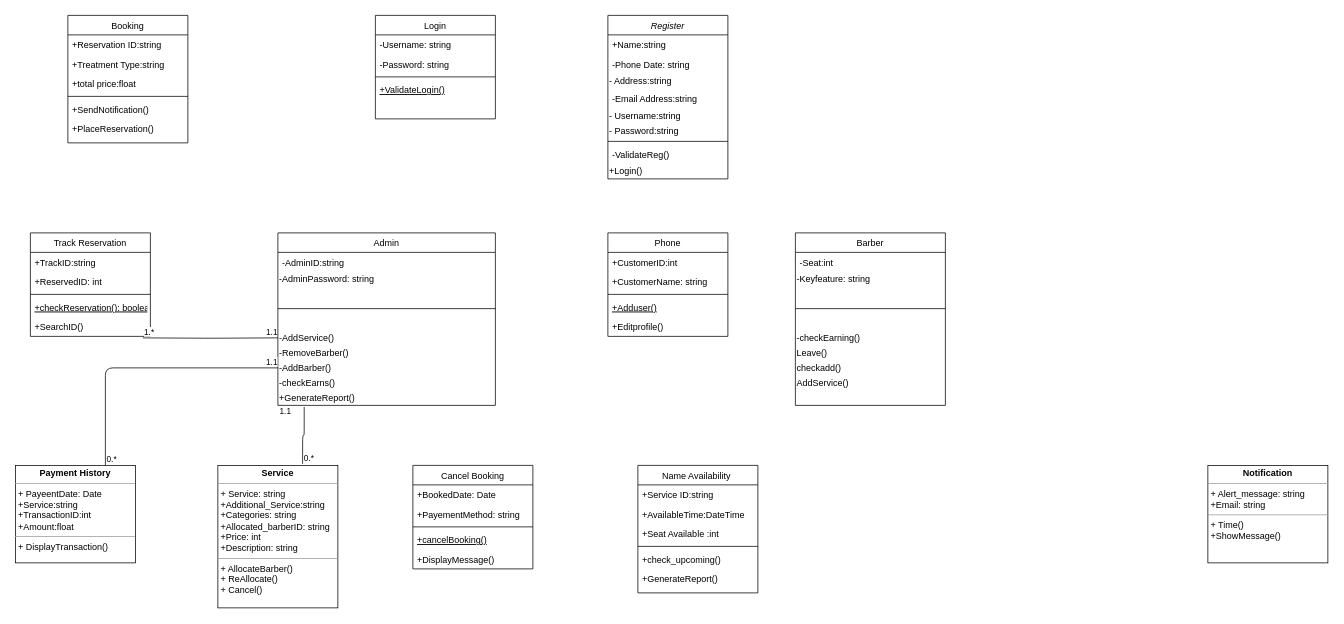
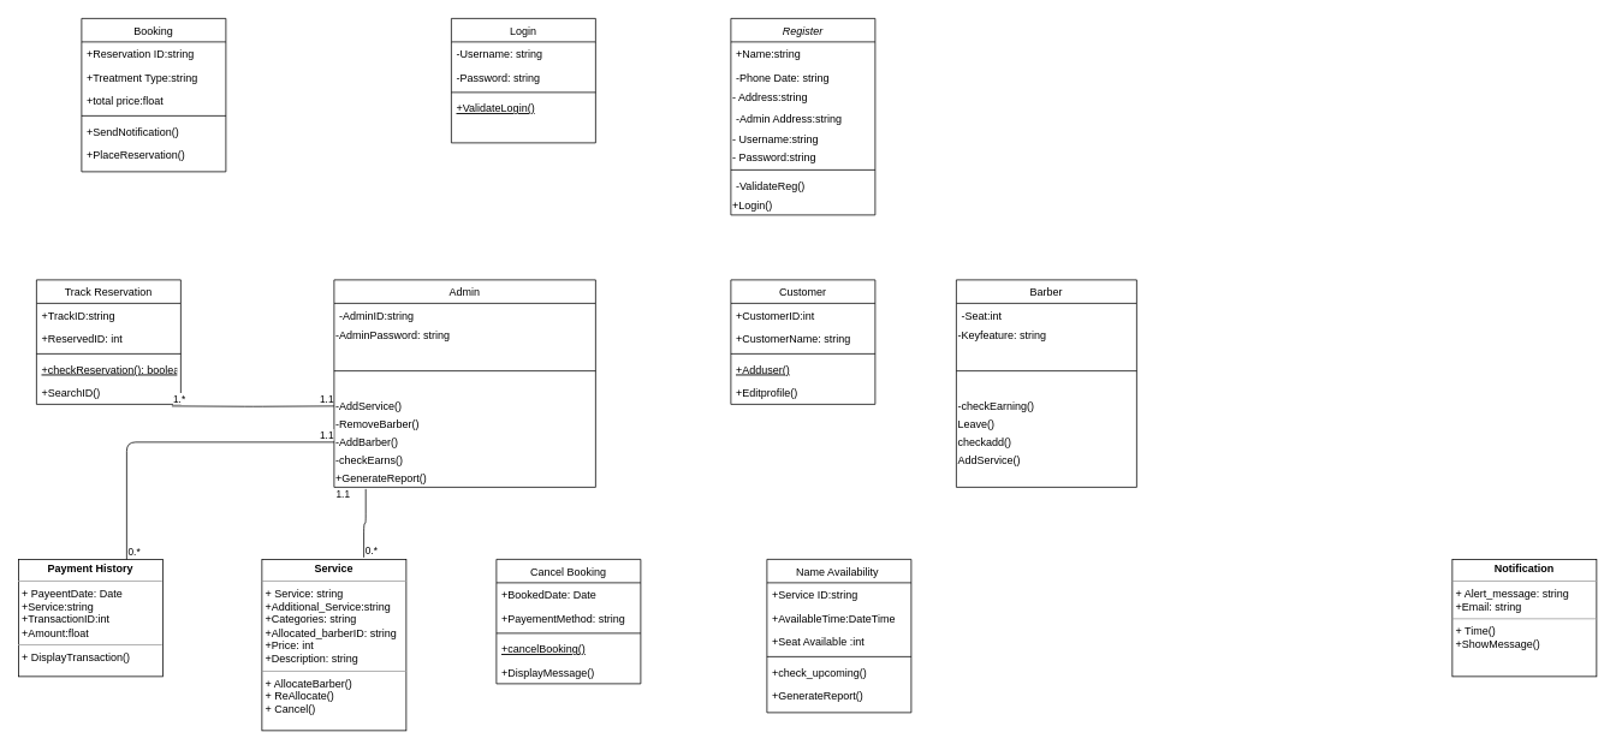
  <mxCell id="0" />
  <mxCell id="1" parent="0" />
  <mxCell id="2" value="Track Reservation" style="swimlane;fontStyle=0;align=center;verticalAlign=top;childLayout=stackLayout;horizontal=1;startSize=26;horizontalStack=0;resizeParent=1;resizeLast=0;collapsible=1;marginBottom=0;rounded=0;shadow=0;strokeWidth=1;" parent="1" vertex="1"><mxGeometry x="40" y="310" width="160" height="138" as="geometry"><mxRectangle x="130" y="380" width="160" height="26" as="alternateBounds" /></mxGeometry></mxCell>
  <mxCell id="3" value="+TrackID:string" style="text;align=left;verticalAlign=top;spacingLeft=4;spacingRight=4;overflow=hidden;rotatable=0;points=[[0,0.5],[1,0.5]];portConstraint=eastwest;" parent="2" vertex="1"><mxGeometry y="26" width="160" height="26" as="geometry" /></mxCell>
  <mxCell id="4" value="+ReservedID: int" style="text;align=left;verticalAlign=top;spacingLeft=4;spacingRight=4;overflow=hidden;rotatable=0;points=[[0,0.5],[1,0.5]];portConstraint=eastwest;rounded=0;shadow=0;html=0;" parent="2" vertex="1"><mxGeometry y="52" width="160" height="26" as="geometry" /></mxCell>
  <mxCell id="5" value="" style="line;html=1;strokeWidth=1;align=left;verticalAlign=middle;spacingTop=-1;spacingLeft=3;spacingRight=3;rotatable=0;labelPosition=right;points=[];portConstraint=eastwest;" parent="2" vertex="1"><mxGeometry y="78" width="160" height="8" as="geometry" /></mxCell>
  <mxCell id="6" value="+checkReservation(): boolean" style="text;align=left;verticalAlign=top;spacingLeft=4;spacingRight=4;overflow=hidden;rotatable=0;points=[[0,0.5],[1,0.5]];portConstraint=eastwest;fontStyle=4" parent="2" vertex="1"><mxGeometry y="86" width="160" height="26" as="geometry" /></mxCell>
  <mxCell id="7" value="+SearchID()" style="text;align=left;verticalAlign=top;spacingLeft=4;spacingRight=4;overflow=hidden;rotatable=0;points=[[0,0.5],[1,0.5]];portConstraint=eastwest;" parent="2" vertex="1"><mxGeometry y="112" width="160" height="26" as="geometry" /></mxCell>
  <mxCell id="8" value="" style="endArrow=none;html=1;edgeStyle=orthogonalEdgeStyle;entryX=0;entryY=0.5;entryDx=0;entryDy=0;entryPerimeter=0;" edge="1" parent="1" target="38"><mxGeometry relative="1" as="geometry"><mxPoint x="190" y="450" as="sourcePoint" /><mxPoint x="320" y="450" as="targetPoint" /></mxGeometry></mxCell>
  <mxCell id="9" value="1.*" style="edgeLabel;resizable=0;html=1;align=left;verticalAlign=bottom;" connectable="0" vertex="1" parent="8"><mxGeometry x="-1" relative="1" as="geometry" /></mxCell>
  <mxCell id="10" value="1.1" style="edgeLabel;resizable=0;html=1;align=right;verticalAlign=bottom;" connectable="0" vertex="1" parent="8"><mxGeometry x="1" relative="1" as="geometry" /></mxCell>
  <mxCell id="11" value="Booking" style="swimlane;fontStyle=0;align=center;verticalAlign=top;childLayout=stackLayout;horizontal=1;startSize=26;horizontalStack=0;resizeParent=1;resizeLast=0;collapsible=1;marginBottom=0;rounded=0;shadow=0;strokeWidth=1;" parent="1" vertex="1"><mxGeometry x="90" y="20" width="160" height="170" as="geometry"><mxRectangle x="550" y="140" width="160" height="26" as="alternateBounds" /></mxGeometry></mxCell>
  <mxCell id="12" value="+Reservation ID:string" style="text;align=left;verticalAlign=top;spacingLeft=4;spacingRight=4;overflow=hidden;rotatable=0;points=[[0,0.5],[1,0.5]];portConstraint=eastwest;" vertex="1" parent="11"><mxGeometry y="26" width="160" height="26" as="geometry" /></mxCell>
  <mxCell id="13" value="+Treatment Type:string" style="text;align=left;verticalAlign=top;spacingLeft=4;spacingRight=4;overflow=hidden;rotatable=0;points=[[0,0.5],[1,0.5]];portConstraint=eastwest;" parent="11" vertex="1"><mxGeometry y="52" width="160" height="26" as="geometry" /></mxCell>
  <mxCell id="14" value="+total price:float" style="text;align=left;verticalAlign=top;spacingLeft=4;spacingRight=4;overflow=hidden;rotatable=0;points=[[0,0.5],[1,0.5]];portConstraint=eastwest;rounded=0;shadow=0;html=0;" parent="11" vertex="1"><mxGeometry y="78" width="160" height="26" as="geometry" /></mxCell>
  <mxCell id="15" value="" style="line;html=1;strokeWidth=1;align=left;verticalAlign=middle;spacingTop=-1;spacingLeft=3;spacingRight=3;rotatable=0;labelPosition=right;points=[];portConstraint=eastwest;" parent="11" vertex="1"><mxGeometry y="104" width="160" height="8" as="geometry" /></mxCell>
  <mxCell id="16" value="+SendNotification()" style="text;align=left;verticalAlign=top;spacingLeft=4;spacingRight=4;overflow=hidden;rotatable=0;points=[[0,0.5],[1,0.5]];portConstraint=eastwest;" parent="11" vertex="1"><mxGeometry y="112" width="160" height="26" as="geometry" /></mxCell>
  <mxCell id="17" value="+PlaceReservation()" style="text;align=left;verticalAlign=top;spacingLeft=4;spacingRight=4;overflow=hidden;rotatable=0;points=[[0,0.5],[1,0.5]];portConstraint=eastwest;" parent="11" vertex="1"><mxGeometry y="138" width="160" height="26" as="geometry" /></mxCell>
  <mxCell id="18" value="Login" style="swimlane;fontStyle=0;align=center;verticalAlign=top;childLayout=stackLayout;horizontal=1;startSize=26;horizontalStack=0;resizeParent=1;resizeLast=0;collapsible=1;marginBottom=0;rounded=0;shadow=0;strokeWidth=1;" vertex="1" parent="1"><mxGeometry x="500" y="20" width="160" height="138" as="geometry"><mxRectangle x="130" y="380" width="160" height="26" as="alternateBounds" /></mxGeometry></mxCell>
  <mxCell id="19" value="-Username: string" style="text;align=left;verticalAlign=top;spacingLeft=4;spacingRight=4;overflow=hidden;rotatable=0;points=[[0,0.5],[1,0.5]];portConstraint=eastwest;" vertex="1" parent="18"><mxGeometry y="26" width="160" height="26" as="geometry" /></mxCell>
  <mxCell id="20" value="-Password: string" style="text;align=left;verticalAlign=top;spacingLeft=4;spacingRight=4;overflow=hidden;rotatable=0;points=[[0,0.5],[1,0.5]];portConstraint=eastwest;rounded=0;shadow=0;html=0;" vertex="1" parent="18"><mxGeometry y="52" width="160" height="26" as="geometry" /></mxCell>
  <mxCell id="21" value="" style="line;html=1;strokeWidth=1;align=left;verticalAlign=middle;spacingTop=-1;spacingLeft=3;spacingRight=3;rotatable=0;labelPosition=right;points=[];portConstraint=eastwest;" vertex="1" parent="18"><mxGeometry y="78" width="160" height="8" as="geometry" /></mxCell>
  <mxCell id="22" value="+ValidateLogin()" style="text;align=left;verticalAlign=top;spacingLeft=4;spacingRight=4;overflow=hidden;rotatable=0;points=[[0,0.5],[1,0.5]];portConstraint=eastwest;fontStyle=4" vertex="1" parent="18"><mxGeometry y="86" width="160" height="26" as="geometry" /></mxCell>
  <mxCell id="23" value="Register" style="swimlane;fontStyle=2;align=center;verticalAlign=top;childLayout=stackLayout;horizontal=1;startSize=26;horizontalStack=0;resizeParent=1;resizeLast=0;collapsible=1;marginBottom=0;rounded=0;shadow=0;strokeWidth=1;" vertex="1" parent="1"><mxGeometry x="810" y="20" width="160" height="218" as="geometry"><mxRectangle x="230" y="140" width="160" height="26" as="alternateBounds" /></mxGeometry></mxCell>
  <mxCell id="24" value="+Name:string" style="text;align=left;verticalAlign=top;spacingLeft=4;spacingRight=4;overflow=hidden;rotatable=0;points=[[0,0.5],[1,0.5]];portConstraint=eastwest;" vertex="1" parent="23"><mxGeometry y="26" width="160" height="26" as="geometry" /></mxCell>
  <mxCell id="25" value="-Phone Date: string" style="text;align=left;verticalAlign=top;spacingLeft=4;spacingRight=4;overflow=hidden;rotatable=0;points=[[0,0.5],[1,0.5]];portConstraint=eastwest;rounded=0;shadow=0;html=0;" vertex="1" parent="23"><mxGeometry y="52" width="160" height="26" as="geometry" /></mxCell>
  <mxCell id="26" value="&lt;div style=&quot;text-align: justify&quot;&gt;&lt;span&gt;- Address:string&lt;/span&gt;&lt;/div&gt;" style="text;html=1;strokeColor=none;fillColor=none;align=left;verticalAlign=middle;whiteSpace=wrap;rounded=0;" vertex="1" parent="23"><mxGeometry y="78" width="160" height="20" as="geometry" /></mxCell>
- <mxCell id="27" value="-Email Address:string" style="text;align=left;verticalAlign=top;spacingLeft=4;spacingRight=4;overflow=hidden;rotatable=0;points=[[0,0.5],[1,0.5]];portConstraint=eastwest;rounded=0;shadow=0;html=0;" vertex="1" parent="23"><mxGeometry y="98" width="160" height="26" as="geometry" /></mxCell>
+ <mxCell id="27" value="-Admin Address:string" style="text;align=left;verticalAlign=top;spacingLeft=4;spacingRight=4;overflow=hidden;rotatable=0;points=[[0,0.5],[1,0.5]];portConstraint=eastwest;rounded=0;shadow=0;html=0;" vertex="1" parent="23"><mxGeometry y="98" width="160" height="26" as="geometry" /></mxCell>
  <mxCell id="28" value="- Username:string" style="text;html=1;strokeColor=none;fillColor=none;align=left;verticalAlign=middle;whiteSpace=wrap;rounded=0;" vertex="1" parent="23"><mxGeometry y="124" width="160" height="20" as="geometry" /></mxCell>
  <mxCell id="29" value="&lt;div&gt;&lt;span&gt;- Password:string&lt;/span&gt;&lt;/div&gt;" style="text;html=1;strokeColor=none;fillColor=none;align=left;verticalAlign=middle;whiteSpace=wrap;rounded=0;" vertex="1" parent="23"><mxGeometry y="144" width="160" height="20" as="geometry" /></mxCell>
  <mxCell id="30" value="" style="line;html=1;strokeWidth=1;align=left;verticalAlign=middle;spacingTop=-1;spacingLeft=3;spacingRight=3;rotatable=0;labelPosition=right;points=[];portConstraint=eastwest;" vertex="1" parent="23"><mxGeometry y="164" width="160" height="8" as="geometry" /></mxCell>
  <mxCell id="31" value="-ValidateReg()" style="text;align=left;verticalAlign=top;spacingLeft=4;spacingRight=4;overflow=hidden;rotatable=0;points=[[0,0.5],[1,0.5]];portConstraint=eastwest;" vertex="1" parent="23"><mxGeometry y="172" width="160" height="26" as="geometry" /></mxCell>
  <mxCell id="32" value="+Login()" style="text;html=1;strokeColor=none;fillColor=none;align=left;verticalAlign=middle;whiteSpace=wrap;rounded=0;" vertex="1" parent="23"><mxGeometry y="198" width="160" height="20" as="geometry" /></mxCell>
  <mxCell id="33" value="&lt;p style=&quot;margin: 0px ; margin-top: 4px ; text-align: center&quot;&gt;&lt;b&gt;Payment History&lt;/b&gt;&lt;/p&gt;&lt;hr size=&quot;1&quot;&gt;&lt;p style=&quot;margin: 0px ; margin-left: 4px&quot;&gt;+ PayeentDate: Date&lt;/p&gt;&lt;p style=&quot;margin: 0px ; margin-left: 4px&quot;&gt;+Service:string&lt;/p&gt;&lt;p style=&quot;margin: 0px ; margin-left: 4px&quot;&gt;+TransactionID:int&lt;/p&gt;&lt;p style=&quot;margin: 0px ; margin-left: 4px&quot;&gt;+Amount:float&lt;/p&gt;&lt;hr size=&quot;1&quot;&gt;&lt;p style=&quot;margin: 0px ; margin-left: 4px&quot;&gt;+ DisplayTransaction()&lt;/p&gt;" style="verticalAlign=top;align=left;overflow=fill;fontSize=12;fontFamily=Helvetica;html=1;" vertex="1" parent="1"><mxGeometry x="20" y="620" width="160" height="130" as="geometry" /></mxCell>
  <mxCell id="34" value="Admin" style="swimlane;fontStyle=0;align=center;verticalAlign=top;childLayout=stackLayout;horizontal=1;startSize=26;horizontalStack=0;resizeParent=1;resizeLast=0;collapsible=1;marginBottom=0;rounded=0;shadow=0;strokeWidth=1;" parent="1" vertex="1"><mxGeometry x="370" y="310" width="290" height="230" as="geometry"><mxRectangle x="340" y="380" width="170" height="26" as="alternateBounds" /></mxGeometry></mxCell>
  <mxCell id="35" value="-AdminID:string" style="text;align=left;verticalAlign=top;spacingLeft=4;spacingRight=4;overflow=hidden;rotatable=0;points=[[0,0.5],[1,0.5]];portConstraint=eastwest;" parent="34" vertex="1"><mxGeometry y="26" width="290" height="26" as="geometry" /></mxCell>
  <mxCell id="36" value="-AdminPassword: string" style="text;html=1;strokeColor=none;fillColor=none;align=left;verticalAlign=middle;whiteSpace=wrap;rounded=0;" vertex="1" parent="34"><mxGeometry y="52" width="290" height="20" as="geometry" /></mxCell>
  <mxCell id="37" value="" style="line;html=1;strokeWidth=1;align=left;verticalAlign=middle;spacingTop=-1;spacingLeft=3;spacingRight=3;rotatable=0;labelPosition=right;points=[];portConstraint=eastwest;" parent="34" vertex="1"><mxGeometry y="72" width="290" height="58" as="geometry" /></mxCell>
  <mxCell id="38" value="-AddService()" style="text;html=1;strokeColor=none;fillColor=none;align=left;verticalAlign=middle;whiteSpace=wrap;rounded=0;" vertex="1" parent="34"><mxGeometry y="130" width="290" height="20" as="geometry" /></mxCell>
  <mxCell id="39" value="-RemoveBarber()" style="text;html=1;strokeColor=none;fillColor=none;align=left;verticalAlign=middle;whiteSpace=wrap;rounded=0;" vertex="1" parent="34"><mxGeometry y="150" width="290" height="20" as="geometry" /></mxCell>
  <mxCell id="40" value="-AddBarber()" style="text;html=1;strokeColor=none;fillColor=none;align=left;verticalAlign=middle;whiteSpace=wrap;rounded=0;" vertex="1" parent="34"><mxGeometry y="170" width="290" height="20" as="geometry" /></mxCell>
  <mxCell id="41" value="-checkEarns()" style="text;html=1;strokeColor=none;fillColor=none;align=left;verticalAlign=middle;whiteSpace=wrap;rounded=0;" vertex="1" parent="34"><mxGeometry y="190" width="290" height="20" as="geometry" /></mxCell>
  <mxCell id="42" value="+GenerateReport()" style="text;html=1;strokeColor=none;fillColor=none;align=left;verticalAlign=middle;whiteSpace=wrap;rounded=0;" vertex="1" parent="34"><mxGeometry y="210" width="290" height="20" as="geometry" /></mxCell>
  <mxCell id="43" value="&lt;p style=&quot;margin: 0px ; margin-top: 4px ; text-align: center&quot;&gt;&lt;b&gt;Service&lt;/b&gt;&lt;/p&gt;&lt;hr size=&quot;1&quot;&gt;&lt;p style=&quot;margin: 0px ; margin-left: 4px&quot;&gt;+ Service: string&lt;/p&gt;&lt;p style=&quot;margin: 0px ; margin-left: 4px&quot;&gt;+Additional_Service:string&lt;/p&gt;&lt;p style=&quot;margin: 0px ; margin-left: 4px&quot;&gt;+Categories: string&lt;/p&gt;&lt;p style=&quot;margin: 0px ; margin-left: 4px&quot;&gt;+Allocated_barberID: string&lt;/p&gt;&lt;p style=&quot;margin: 0px ; margin-left: 4px&quot;&gt;+Price: int&lt;/p&gt;&lt;p style=&quot;margin: 0px ; margin-left: 4px&quot;&gt;+Description: string&lt;/p&gt;&lt;hr size=&quot;1&quot;&gt;&lt;p style=&quot;margin: 0px ; margin-left: 4px&quot;&gt;+ AllocateBarber()&lt;/p&gt;&lt;p style=&quot;margin: 0px ; margin-left: 4px&quot;&gt;+ ReAllocate()&lt;br&gt;&lt;/p&gt;&lt;p style=&quot;margin: 0px ; margin-left: 4px&quot;&gt;+ Cancel()&lt;br&gt;&lt;/p&gt;" style="verticalAlign=top;align=left;overflow=fill;fontSize=12;fontFamily=Helvetica;html=1;" vertex="1" parent="1"><mxGeometry x="290" y="620" width="160" height="190" as="geometry" /></mxCell>
  <mxCell id="44" value="Name Availability " style="swimlane;fontStyle=0;align=center;verticalAlign=top;childLayout=stackLayout;horizontal=1;startSize=26;horizontalStack=0;resizeParent=1;resizeLast=0;collapsible=1;marginBottom=0;rounded=0;shadow=0;strokeWidth=1;" vertex="1" parent="1"><mxGeometry x="850" y="620" width="160" height="170" as="geometry"><mxRectangle x="550" y="140" width="160" height="26" as="alternateBounds" /></mxGeometry></mxCell>
  <mxCell id="45" value="+Service ID:string" style="text;align=left;verticalAlign=top;spacingLeft=4;spacingRight=4;overflow=hidden;rotatable=0;points=[[0,0.5],[1,0.5]];portConstraint=eastwest;" vertex="1" parent="44"><mxGeometry y="26" width="160" height="26" as="geometry" /></mxCell>
  <mxCell id="46" value="+AvailableTime:DateTime" style="text;align=left;verticalAlign=top;spacingLeft=4;spacingRight=4;overflow=hidden;rotatable=0;points=[[0,0.5],[1,0.5]];portConstraint=eastwest;" vertex="1" parent="44"><mxGeometry y="52" width="160" height="26" as="geometry" /></mxCell>
  <mxCell id="47" value="+Seat Available :int" style="text;align=left;verticalAlign=top;spacingLeft=4;spacingRight=4;overflow=hidden;rotatable=0;points=[[0,0.5],[1,0.5]];portConstraint=eastwest;rounded=0;shadow=0;html=0;" vertex="1" parent="44"><mxGeometry y="78" width="160" height="26" as="geometry" /></mxCell>
  <mxCell id="48" value="" style="line;html=1;strokeWidth=1;align=left;verticalAlign=middle;spacingTop=-1;spacingLeft=3;spacingRight=3;rotatable=0;labelPosition=right;points=[];portConstraint=eastwest;" vertex="1" parent="44"><mxGeometry y="104" width="160" height="8" as="geometry" /></mxCell>
  <mxCell id="49" value="+check_upcoming()" style="text;align=left;verticalAlign=top;spacingLeft=4;spacingRight=4;overflow=hidden;rotatable=0;points=[[0,0.5],[1,0.5]];portConstraint=eastwest;" vertex="1" parent="44"><mxGeometry y="112" width="160" height="26" as="geometry" /></mxCell>
  <mxCell id="50" value="+GenerateReport()" style="text;align=left;verticalAlign=top;spacingLeft=4;spacingRight=4;overflow=hidden;rotatable=0;points=[[0,0.5],[1,0.5]];portConstraint=eastwest;" vertex="1" parent="44"><mxGeometry y="138" width="160" height="26" as="geometry" /></mxCell>
  <mxCell id="51" value="Cancel Booking" style="swimlane;fontStyle=0;align=center;verticalAlign=top;childLayout=stackLayout;horizontal=1;startSize=26;horizontalStack=0;resizeParent=1;resizeLast=0;collapsible=1;marginBottom=0;rounded=0;shadow=0;strokeWidth=1;" vertex="1" parent="1"><mxGeometry x="550" y="620" width="160" height="138" as="geometry"><mxRectangle x="130" y="380" width="160" height="26" as="alternateBounds" /></mxGeometry></mxCell>
  <mxCell id="52" value="+BookedDate: Date" style="text;align=left;verticalAlign=top;spacingLeft=4;spacingRight=4;overflow=hidden;rotatable=0;points=[[0,0.5],[1,0.5]];portConstraint=eastwest;" vertex="1" parent="51"><mxGeometry y="26" width="160" height="26" as="geometry" /></mxCell>
  <mxCell id="53" value="+PayementMethod: string" style="text;align=left;verticalAlign=top;spacingLeft=4;spacingRight=4;overflow=hidden;rotatable=0;points=[[0,0.5],[1,0.5]];portConstraint=eastwest;rounded=0;shadow=0;html=0;" vertex="1" parent="51"><mxGeometry y="52" width="160" height="26" as="geometry" /></mxCell>
  <mxCell id="54" value="" style="line;html=1;strokeWidth=1;align=left;verticalAlign=middle;spacingTop=-1;spacingLeft=3;spacingRight=3;rotatable=0;labelPosition=right;points=[];portConstraint=eastwest;" vertex="1" parent="51"><mxGeometry y="78" width="160" height="8" as="geometry" /></mxCell>
  <mxCell id="55" value="+cancelBooking()" style="text;align=left;verticalAlign=top;spacingLeft=4;spacingRight=4;overflow=hidden;rotatable=0;points=[[0,0.5],[1,0.5]];portConstraint=eastwest;fontStyle=4" vertex="1" parent="51"><mxGeometry y="86" width="160" height="26" as="geometry" /></mxCell>
  <mxCell id="56" value="+DisplayMessage()" style="text;align=left;verticalAlign=top;spacingLeft=4;spacingRight=4;overflow=hidden;rotatable=0;points=[[0,0.5],[1,0.5]];portConstraint=eastwest;" vertex="1" parent="51"><mxGeometry y="112" width="160" height="26" as="geometry" /></mxCell>
  <mxCell id="57" value="" style="endArrow=none;html=1;edgeStyle=orthogonalEdgeStyle;exitX=0.75;exitY=0;exitDx=0;exitDy=0;" edge="1" parent="1" source="33"><mxGeometry relative="1" as="geometry"><mxPoint x="300" y="490" as="sourcePoint" /><mxPoint x="370" y="490" as="targetPoint" /><Array as="points"><mxPoint x="140" y="490" /></Array></mxGeometry></mxCell>
  <mxCell id="58" value="0.*" style="edgeLabel;resizable=0;html=1;align=left;verticalAlign=bottom;" connectable="0" vertex="1" parent="57"><mxGeometry x="-1" relative="1" as="geometry" /></mxCell>
  <mxCell id="59" value="1.1" style="edgeLabel;resizable=0;html=1;align=right;verticalAlign=bottom;" connectable="0" vertex="1" parent="57"><mxGeometry x="1" relative="1" as="geometry" /></mxCell>
  <mxCell id="60" value="" style="endArrow=none;html=1;edgeStyle=orthogonalEdgeStyle;entryX=0.121;entryY=1.1;entryDx=0;entryDy=0;entryPerimeter=0;exitX=0.706;exitY=-0.011;exitDx=0;exitDy=0;exitPerimeter=0;" edge="1" parent="1" source="43" target="42"><mxGeometry relative="1" as="geometry"><mxPoint x="250" y="595" as="sourcePoint" /><mxPoint x="406.98" y="556" as="targetPoint" /></mxGeometry></mxCell>
  <mxCell id="61" value="0.*" style="edgeLabel;resizable=0;html=1;align=left;verticalAlign=bottom;" connectable="0" vertex="1" parent="60"><mxGeometry x="-1" relative="1" as="geometry" /></mxCell>
  <mxCell id="62" value="1.1&lt;br&gt;" style="edgeLabel;resizable=0;html=1;align=right;verticalAlign=bottom;" connectable="0" vertex="1" parent="60"><mxGeometry x="1" relative="1" as="geometry"><mxPoint x="-16.98" y="14" as="offset" /></mxGeometry></mxCell>
- <mxCell id="63" value="Phone" style="swimlane;fontStyle=0;align=center;verticalAlign=top;childLayout=stackLayout;horizontal=1;startSize=26;horizontalStack=0;resizeParent=1;resizeLast=0;collapsible=1;marginBottom=0;rounded=0;shadow=0;strokeWidth=1;" vertex="1" parent="1"><mxGeometry x="810" y="310" width="160" height="138" as="geometry"><mxRectangle x="130" y="380" width="160" height="26" as="alternateBounds" /></mxGeometry></mxCell>
+ <mxCell id="63" value="Customer" style="swimlane;fontStyle=0;align=center;verticalAlign=top;childLayout=stackLayout;horizontal=1;startSize=26;horizontalStack=0;resizeParent=1;resizeLast=0;collapsible=1;marginBottom=0;rounded=0;shadow=0;strokeWidth=1;" vertex="1" parent="1"><mxGeometry x="810" y="310" width="160" height="138" as="geometry"><mxRectangle x="130" y="380" width="160" height="26" as="alternateBounds" /></mxGeometry></mxCell>
  <mxCell id="64" value="+CustomerID:int" style="text;align=left;verticalAlign=top;spacingLeft=4;spacingRight=4;overflow=hidden;rotatable=0;points=[[0,0.5],[1,0.5]];portConstraint=eastwest;" vertex="1" parent="63"><mxGeometry y="26" width="160" height="26" as="geometry" /></mxCell>
  <mxCell id="65" value="+CustomerName: string" style="text;align=left;verticalAlign=top;spacingLeft=4;spacingRight=4;overflow=hidden;rotatable=0;points=[[0,0.5],[1,0.5]];portConstraint=eastwest;rounded=0;shadow=0;html=0;" vertex="1" parent="63"><mxGeometry y="52" width="160" height="26" as="geometry" /></mxCell>
  <mxCell id="66" value="" style="line;html=1;strokeWidth=1;align=left;verticalAlign=middle;spacingTop=-1;spacingLeft=3;spacingRight=3;rotatable=0;labelPosition=right;points=[];portConstraint=eastwest;" vertex="1" parent="63"><mxGeometry y="78" width="160" height="8" as="geometry" /></mxCell>
  <mxCell id="67" value="+Adduser()" style="text;align=left;verticalAlign=top;spacingLeft=4;spacingRight=4;overflow=hidden;rotatable=0;points=[[0,0.5],[1,0.5]];portConstraint=eastwest;fontStyle=4" vertex="1" parent="63"><mxGeometry y="86" width="160" height="26" as="geometry" /></mxCell>
  <mxCell id="68" value="+Editprofile()" style="text;align=left;verticalAlign=top;spacingLeft=4;spacingRight=4;overflow=hidden;rotatable=0;points=[[0,0.5],[1,0.5]];portConstraint=eastwest;" vertex="1" parent="63"><mxGeometry y="112" width="160" height="26" as="geometry" /></mxCell>
  <mxCell id="69" value="Barber" style="swimlane;fontStyle=0;align=center;verticalAlign=top;childLayout=stackLayout;horizontal=1;startSize=26;horizontalStack=0;resizeParent=1;resizeLast=0;collapsible=1;marginBottom=0;rounded=0;shadow=0;strokeWidth=1;" vertex="1" parent="1"><mxGeometry x="1060" y="310" width="200" height="230" as="geometry"><mxRectangle x="340" y="380" width="170" height="26" as="alternateBounds" /></mxGeometry></mxCell>
  <mxCell id="70" value="-Seat:int" style="text;align=left;verticalAlign=top;spacingLeft=4;spacingRight=4;overflow=hidden;rotatable=0;points=[[0,0.5],[1,0.5]];portConstraint=eastwest;" vertex="1" parent="69"><mxGeometry y="26" width="200" height="26" as="geometry" /></mxCell>
  <mxCell id="71" value="-Keyfeature: string" style="text;html=1;strokeColor=none;fillColor=none;align=left;verticalAlign=middle;whiteSpace=wrap;rounded=0;" vertex="1" parent="69"><mxGeometry y="52" width="200" height="20" as="geometry" /></mxCell>
  <mxCell id="72" value="" style="line;html=1;strokeWidth=1;align=left;verticalAlign=middle;spacingTop=-1;spacingLeft=3;spacingRight=3;rotatable=0;labelPosition=right;points=[];portConstraint=eastwest;" vertex="1" parent="69"><mxGeometry y="72" width="200" height="58" as="geometry" /></mxCell>
  <mxCell id="73" value="-checkEarning()" style="text;html=1;strokeColor=none;fillColor=none;align=left;verticalAlign=middle;whiteSpace=wrap;rounded=0;" vertex="1" parent="69"><mxGeometry y="130" width="200" height="20" as="geometry" /></mxCell>
  <mxCell id="74" value="Leave()" style="text;html=1;strokeColor=none;fillColor=none;align=left;verticalAlign=middle;whiteSpace=wrap;rounded=0;" vertex="1" parent="69"><mxGeometry y="150" width="200" height="20" as="geometry" /></mxCell>
  <mxCell id="75" value="checkadd()" style="text;html=1;strokeColor=none;fillColor=none;align=left;verticalAlign=middle;whiteSpace=wrap;rounded=0;" vertex="1" parent="69"><mxGeometry y="170" width="200" height="20" as="geometry" /></mxCell>
  <mxCell id="76" value="AddService()" style="text;html=1;strokeColor=none;fillColor=none;align=left;verticalAlign=middle;whiteSpace=wrap;rounded=0;" vertex="1" parent="69"><mxGeometry y="190" width="200" height="20" as="geometry" /></mxCell>
  <mxCell id="77" value="&lt;p style=&quot;margin: 0px ; margin-top: 4px ; text-align: center&quot;&gt;&lt;b&gt;Notification&lt;/b&gt;&lt;/p&gt;&lt;hr size=&quot;1&quot;&gt;&lt;p style=&quot;margin: 0px ; margin-left: 4px&quot;&gt;+ Alert_message: string&lt;/p&gt;&lt;p style=&quot;margin: 0px ; margin-left: 4px&quot;&gt;+Email: string&lt;/p&gt;&lt;hr size=&quot;1&quot;&gt;&lt;p style=&quot;margin: 0px ; margin-left: 4px&quot;&gt;+ Time()&lt;/p&gt;&lt;p style=&quot;margin: 0px ; margin-left: 4px&quot;&gt;+ShowMessage()&lt;/p&gt;&lt;p style=&quot;margin: 0px ; margin-left: 4px&quot;&gt;&lt;br&gt;&lt;/p&gt;" style="verticalAlign=top;align=left;overflow=fill;fontSize=12;fontFamily=Helvetica;html=1;" vertex="1" parent="1"><mxGeometry x="1610" y="620" width="160" height="130" as="geometry" /></mxCell>
